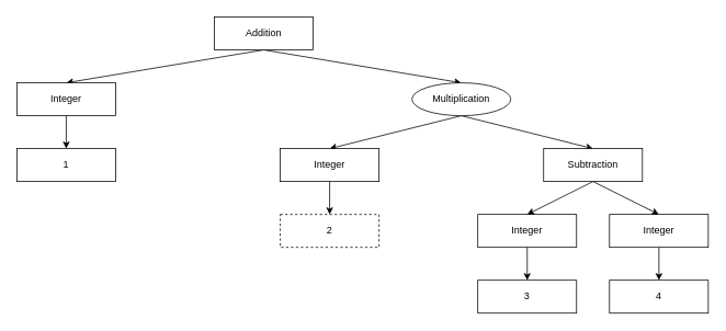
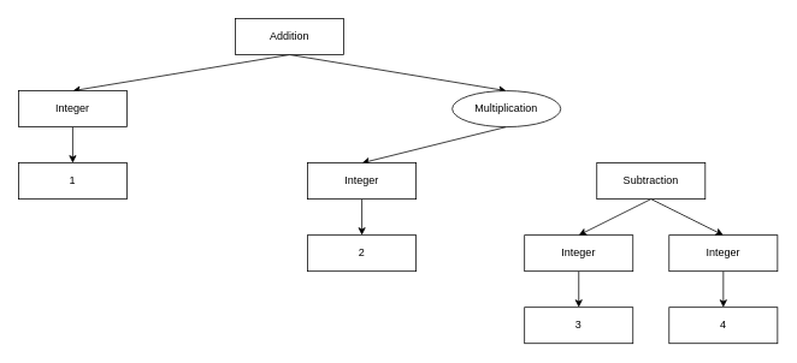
  <mxCell id="0" />
  <mxCell id="1" parent="0" />
  <mxCell id="2" style="rounded=0;orthogonalLoop=1;jettySize=auto;html=1;exitX=0.5;exitY=1;exitDx=0;exitDy=0;entryX=0.5;entryY=0;entryDx=0;entryDy=0;" edge="1" parent="1" source="4" target="6"><mxGeometry relative="1" as="geometry" /></mxCell>
  <mxCell id="3" style="edgeStyle=none;rounded=0;orthogonalLoop=1;jettySize=auto;html=1;exitX=0.5;exitY=1;exitDx=0;exitDy=0;entryX=0.5;entryY=0;entryDx=0;entryDy=0;" edge="1" parent="1" source="4" target="10"><mxGeometry relative="1" as="geometry" /></mxCell>
  <mxCell id="4" value="Addition" style="rounded=0;whiteSpace=wrap;html=1;" vertex="1" parent="1"><mxGeometry x="260" y="20" width="120" height="40" as="geometry" /></mxCell>
  <mxCell id="5" style="edgeStyle=none;rounded=0;orthogonalLoop=1;jettySize=auto;html=1;entryX=0.5;entryY=0;entryDx=0;entryDy=0;" edge="1" parent="1" source="6" target="7"><mxGeometry relative="1" as="geometry" /></mxCell>
  <mxCell id="6" value="Integer" style="rounded=0;whiteSpace=wrap;html=1;" vertex="1" parent="1"><mxGeometry y="100" width="120" height="40" as="geometry" x="20" /></mxCell>
  <mxCell id="7" value="1" style="rounded=0;whiteSpace=wrap;html=1;" vertex="1" parent="1"><mxGeometry y="180" width="120" height="40" as="geometry" x="20" /></mxCell>
  <mxCell id="8" style="edgeStyle=none;rounded=0;orthogonalLoop=1;jettySize=auto;html=1;exitX=0.5;exitY=1;exitDx=0;exitDy=0;entryX=0.5;entryY=0;entryDx=0;entryDy=0;" edge="1" parent="1" source="10" target="12"><mxGeometry relative="1" as="geometry" /></mxCell>
- <mxCell id="9" style="edgeStyle=none;rounded=0;orthogonalLoop=1;jettySize=auto;html=1;exitX=0.5;exitY=1;exitDx=0;exitDy=0;entryX=0.5;entryY=0;entryDx=0;entryDy=0;" edge="1" parent="1" source="10" target="20"><mxGeometry relative="1" as="geometry" /></mxCell>
  <mxCell id="10" value="Multiplication" style="ellipse;whiteSpace=wrap;html=1;" vertex="1" parent="1"><mxGeometry x="500" y="100" width="120" height="40" as="geometry" /></mxCell>
  <mxCell id="11" style="edgeStyle=none;rounded=0;orthogonalLoop=1;jettySize=auto;html=1;entryX=0.5;entryY=0;entryDx=0;entryDy=0;" edge="1" parent="1" source="12" target="13"><mxGeometry relative="1" as="geometry" /></mxCell>
  <mxCell id="12" value="&lt;div&gt;Integer&lt;/div&gt;" style="rounded=0;whiteSpace=wrap;html=1;" vertex="1" parent="1"><mxGeometry x="340" y="180" width="120" height="40" as="geometry" /></mxCell>
- <mxCell id="13" value="2" style="rounded=0;whiteSpace=wrap;html=1;dashed=1;" vertex="1" parent="1"><mxGeometry x="340" y="260" width="120" height="40" as="geometry" /></mxCell>
+ <mxCell id="13" value="2" style="rounded=0;whiteSpace=wrap;html=1;" vertex="1" parent="1"><mxGeometry x="340" y="260" width="120" height="40" as="geometry" /></mxCell>
  <mxCell id="14" style="edgeStyle=none;rounded=0;orthogonalLoop=1;jettySize=auto;html=1;exitX=0.5;exitY=1;exitDx=0;exitDy=0;entryX=0.5;entryY=0;entryDx=0;entryDy=0;" edge="1" parent="1" source="15" target="21"><mxGeometry relative="1" as="geometry" /></mxCell>
  <mxCell id="15" value="Integer" style="rounded=0;whiteSpace=wrap;html=1;" vertex="1" parent="1"><mxGeometry x="580" y="260" width="120" height="40" as="geometry" /></mxCell>
  <mxCell id="16" style="edgeStyle=none;rounded=0;orthogonalLoop=1;jettySize=auto;html=1;exitX=0.5;exitY=1;exitDx=0;exitDy=0;entryX=0.5;entryY=0;entryDx=0;entryDy=0;" edge="1" parent="1" source="17" target="22"><mxGeometry relative="1" as="geometry" /></mxCell>
  <mxCell id="17" value="Integer" style="rounded=0;whiteSpace=wrap;html=1;" vertex="1" parent="1"><mxGeometry x="740" y="260" width="120" height="40" as="geometry" /></mxCell>
  <mxCell id="18" style="edgeStyle=none;rounded=0;orthogonalLoop=1;jettySize=auto;html=1;exitX=0.5;exitY=1;exitDx=0;exitDy=0;entryX=0.5;entryY=0;entryDx=0;entryDy=0;" edge="1" parent="1" source="20" target="15"><mxGeometry relative="1" as="geometry" /></mxCell>
  <mxCell id="19" style="edgeStyle=none;rounded=0;orthogonalLoop=1;jettySize=auto;html=1;exitX=0.5;exitY=1;exitDx=0;exitDy=0;entryX=0.5;entryY=0;entryDx=0;entryDy=0;" edge="1" parent="1" source="20" target="17"><mxGeometry relative="1" as="geometry" /></mxCell>
  <mxCell id="20" value="Subtraction" style="rounded=0;whiteSpace=wrap;html=1;" vertex="1" parent="1"><mxGeometry x="660" y="180" width="120" height="40" as="geometry" /></mxCell>
  <mxCell id="21" value="3" style="rounded=0;whiteSpace=wrap;html=1;" vertex="1" parent="1"><mxGeometry x="580" y="340" width="120" height="40" as="geometry" /></mxCell>
  <mxCell id="22" value="4" style="rounded=0;whiteSpace=wrap;html=1;" vertex="1" parent="1"><mxGeometry x="740" y="340" width="120" height="40" as="geometry" /></mxCell>
